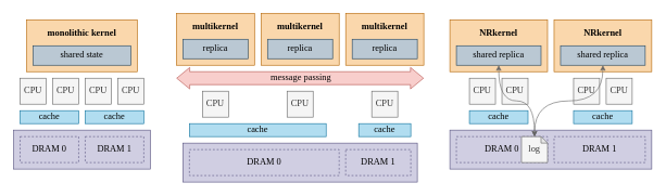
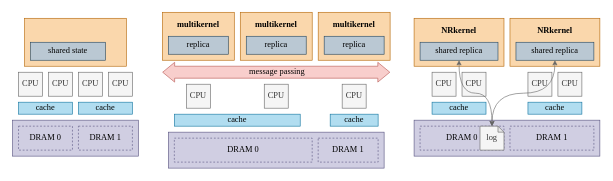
  <mxCell id="0" />
  <mxCell id="1" parent="0" />
  <mxCell id="2" value="" style="rounded=0;whiteSpace=wrap;html=1;fontFamily=Menlo;fontSize=14;fillColor=#d0cee2;strokeColor=#56517e;" parent="1" vertex="1"><mxGeometry x="20" y="200" width="210" height="60" as="geometry" /></mxCell>
  <mxCell id="3" value="" style="rounded=0;whiteSpace=wrap;html=1;fillColor=#fad7ac;strokeColor=#b46504;" parent="1" vertex="1"><mxGeometry x="40" y="30" width="170" height="80" as="geometry" /></mxCell>
- <mxCell id="4" value="&lt;b style=&quot;font-size: 14px;&quot;&gt;&lt;font face=&quot;Menlo&quot; style=&quot;font-size: 14px;&quot;&gt;monolithic kernel&lt;/font&gt;&lt;/b&gt;" style="text;html=1;strokeColor=none;fillColor=none;align=center;verticalAlign=middle;whiteSpace=wrap;rounded=0;fontSize=14;" parent="1" vertex="1"><mxGeometry x="50" y="40" width="150" height="20" as="geometry" /></mxCell>
- <mxCell id="5" value="shared state" style="text;html=1;strokeColor=#23445d;fillColor=#bac8d3;align=center;verticalAlign=middle;whiteSpace=wrap;rounded=0;fontSize=14;fontFamily=Menlo;" parent="1" vertex="1"><mxGeometry x="50" y="70" width="150" height="30" as="geometry" /></mxCell>
+ <mxCell id="5" value="shared state" style="text;html=1;strokeColor=#23445d;fillColor=#bac8d3;align=center;verticalAlign=middle;whiteSpace=wrap;rounded=0;fontSize=14;fontFamily=Menlo;" parent="1" vertex="1"><mxGeometry x="50" y="70" width="125" height="30" as="geometry" /></mxCell>
  <mxCell id="6" value="CPU" style="rounded=0;whiteSpace=wrap;html=1;fontFamily=Menlo;fontSize=14;fillColor=#f5f5f5;strokeColor=#666666;fontColor=#333333;" parent="1" vertex="1"><mxGeometry x="30" y="120" width="40" height="40" as="geometry" /></mxCell>
  <mxCell id="7" value="CPU" style="rounded=0;whiteSpace=wrap;html=1;fontFamily=Menlo;fontSize=14;fillColor=#f5f5f5;strokeColor=#666666;fontColor=#333333;" parent="1" vertex="1"><mxGeometry x="180" y="120" width="40" height="40" as="geometry" /></mxCell>
  <mxCell id="8" value="CPU" style="rounded=0;whiteSpace=wrap;html=1;fontFamily=Menlo;fontSize=14;fillColor=#f5f5f5;strokeColor=#666666;fontColor=#333333;" parent="1" vertex="1"><mxGeometry x="80" y="120" width="40" height="40" as="geometry" /></mxCell>
  <mxCell id="9" value="CPU" style="rounded=0;whiteSpace=wrap;html=1;fontFamily=Menlo;fontSize=14;fillColor=#f5f5f5;strokeColor=#666666;fontColor=#333333;" parent="1" vertex="1"><mxGeometry x="130" y="120" width="40" height="40" as="geometry" /></mxCell>
  <mxCell id="10" value="cache" style="rounded=0;whiteSpace=wrap;html=1;fontFamily=Menlo;fontSize=14;fillColor=#b1ddf0;strokeColor=#10739e;" parent="1" vertex="1"><mxGeometry x="30" y="170" width="90" height="20" as="geometry" /></mxCell>
  <mxCell id="11" value="cache" style="rounded=0;whiteSpace=wrap;html=1;fontFamily=Menlo;fontSize=14;fillColor=#b1ddf0;strokeColor=#10739e;" parent="1" vertex="1"><mxGeometry x="130" y="170" width="90" height="20" as="geometry" /></mxCell>
  <mxCell id="12" value="DRAM 0" style="rounded=0;whiteSpace=wrap;html=1;fontFamily=Menlo;fontSize=14;dashed=1;fillColor=#d0cee2;strokeColor=#56517e;" parent="1" vertex="1"><mxGeometry x="30" y="210" width="90" height="40" as="geometry" /></mxCell>
  <mxCell id="13" value="DRAM 1" style="rounded=0;whiteSpace=wrap;html=1;fontFamily=Menlo;fontSize=14;dashed=1;fillColor=#d0cee2;strokeColor=#56517e;" parent="1" vertex="1"><mxGeometry x="130" y="210" width="90" height="40" as="geometry" /></mxCell>
  <mxCell id="14" value="" style="rounded=0;whiteSpace=wrap;html=1;fontFamily=Menlo;fontSize=14;fillColor=#d0cee2;strokeColor=#56517e;" parent="1" vertex="1"><mxGeometry x="280" y="220" width="360" height="60" as="geometry" /></mxCell>
  <mxCell id="15" value="" style="rounded=0;whiteSpace=wrap;html=1;fillColor=#fad7ac;strokeColor=#b46504;" parent="1" vertex="1"><mxGeometry x="270" y="20" width="120" height="80" as="geometry" /></mxCell>
  <mxCell id="16" value="&lt;b style=&quot;font-size: 14px&quot;&gt;&lt;font face=&quot;Menlo&quot; style=&quot;font-size: 14px&quot;&gt;multikernel&lt;/font&gt;&lt;/b&gt;" style="text;html=1;strokeColor=none;fillColor=none;align=center;verticalAlign=middle;whiteSpace=wrap;rounded=0;fontSize=14;" parent="1" vertex="1"><mxGeometry x="280" y="30" width="100" height="20" as="geometry" /></mxCell>
  <mxCell id="17" value="replica" style="text;html=1;strokeColor=#23445d;fillColor=#bac8d3;align=center;verticalAlign=middle;whiteSpace=wrap;rounded=0;fontSize=14;fontFamily=Menlo;" parent="1" vertex="1"><mxGeometry x="280" y="60" width="100" height="30" as="geometry" /></mxCell>
  <mxCell id="18" value="CPU" style="rounded=0;whiteSpace=wrap;html=1;fontFamily=Menlo;fontSize=14;fillColor=#f5f5f5;strokeColor=#666666;fontColor=#333333;" parent="1" vertex="1"><mxGeometry x="310" y="140" width="40" height="40" as="geometry" /></mxCell>
  <mxCell id="19" value="cache" style="rounded=0;whiteSpace=wrap;html=1;fontFamily=Menlo;fontSize=14;fillColor=#b1ddf0;strokeColor=#10739e;" parent="1" vertex="1"><mxGeometry x="290" y="190" width="210" height="20" as="geometry" /></mxCell>
  <mxCell id="20" value="cache" style="rounded=0;whiteSpace=wrap;html=1;fontFamily=Menlo;fontSize=14;fillColor=#b1ddf0;strokeColor=#10739e;" parent="1" vertex="1"><mxGeometry x="550" y="190" width="80" height="20" as="geometry" /></mxCell>
  <mxCell id="21" value="DRAM 0" style="rounded=0;whiteSpace=wrap;html=1;fontFamily=Menlo;fontSize=14;dashed=1;fillColor=#d0cee2;strokeColor=#56517e;" parent="1" vertex="1"><mxGeometry x="290" y="230" width="230" height="40" as="geometry" /></mxCell>
  <mxCell id="22" value="DRAM 1" style="rounded=0;whiteSpace=wrap;html=1;fontFamily=Menlo;fontSize=14;dashed=1;fillColor=#d0cee2;strokeColor=#56517e;" parent="1" vertex="1"><mxGeometry x="530" y="230" width="100" height="40" as="geometry" /></mxCell>
  <mxCell id="23" value="" style="rounded=0;whiteSpace=wrap;html=1;fillColor=#fad7ac;strokeColor=#b46504;" parent="1" vertex="1"><mxGeometry x="400" y="20" width="120" height="80" as="geometry" /></mxCell>
  <mxCell id="24" value="&lt;b style=&quot;font-size: 14px&quot;&gt;&lt;font face=&quot;Menlo&quot; style=&quot;font-size: 14px&quot;&gt;multikernel&lt;/font&gt;&lt;/b&gt;" style="text;html=1;strokeColor=none;fillColor=none;align=center;verticalAlign=middle;whiteSpace=wrap;rounded=0;fontSize=14;" parent="1" vertex="1"><mxGeometry x="410" y="30" width="100" height="20" as="geometry" /></mxCell>
  <mxCell id="25" value="replica" style="text;html=1;strokeColor=#23445d;fillColor=#bac8d3;align=center;verticalAlign=middle;whiteSpace=wrap;rounded=0;fontSize=14;fontFamily=Menlo;" parent="1" vertex="1"><mxGeometry x="410" y="60" width="100" height="30" as="geometry" /></mxCell>
  <mxCell id="26" value="CPU" style="rounded=0;whiteSpace=wrap;html=1;fontFamily=Menlo;fontSize=14;fillColor=#f5f5f5;strokeColor=#666666;fontColor=#333333;" parent="1" vertex="1"><mxGeometry x="440" y="140" width="40" height="40" as="geometry" /></mxCell>
  <mxCell id="27" value="" style="rounded=0;whiteSpace=wrap;html=1;fillColor=#fad7ac;strokeColor=#b46504;" parent="1" vertex="1"><mxGeometry x="530" y="20" width="120" height="80" as="geometry" /></mxCell>
  <mxCell id="28" value="&lt;b style=&quot;font-size: 14px&quot;&gt;&lt;font face=&quot;Menlo&quot; style=&quot;font-size: 14px&quot;&gt;multikernel&lt;/font&gt;&lt;/b&gt;" style="text;html=1;strokeColor=none;fillColor=none;align=center;verticalAlign=middle;whiteSpace=wrap;rounded=0;fontSize=14;" parent="1" vertex="1"><mxGeometry x="540" y="30" width="100" height="20" as="geometry" /></mxCell>
  <mxCell id="29" value="replica" style="text;html=1;strokeColor=#23445d;fillColor=#bac8d3;align=center;verticalAlign=middle;whiteSpace=wrap;rounded=0;fontSize=14;fontFamily=Menlo;" parent="1" vertex="1"><mxGeometry x="540" y="60" width="100" height="30" as="geometry" /></mxCell>
  <mxCell id="30" value="CPU" style="rounded=0;whiteSpace=wrap;html=1;fontFamily=Menlo;fontSize=14;fillColor=#f5f5f5;strokeColor=#666666;fontColor=#333333;" parent="1" vertex="1"><mxGeometry x="570" y="140" width="40" height="40" as="geometry" /></mxCell>
  <mxCell id="31" value="" style="endArrow=classic;startArrow=classic;html=1;fontFamily=Menlo;fontSize=14;shape=flexArrow;fillColor=#f8cecc;strokeColor=#b85450;width=20;endSize=6.33;endWidth=12;startWidth=12;startSize=6.33;" parent="1" edge="1"><mxGeometry width="100" height="100" relative="1" as="geometry"><mxPoint x="270" y="120" as="sourcePoint" /><mxPoint x="650" y="120" as="targetPoint" /></mxGeometry></mxCell>
  <mxCell id="32" value="message passing" style="edgeLabel;html=1;align=center;verticalAlign=middle;resizable=0;points=[];fontSize=14;fontFamily=Menlo;labelBackgroundColor=none;" parent="31" vertex="1" connectable="0"><mxGeometry x="0.028" relative="1" as="geometry"><mxPoint x="-5" y="-2" as="offset" /></mxGeometry></mxCell>
  <mxCell id="33" value="" style="rounded=0;whiteSpace=wrap;html=1;fontFamily=Menlo;fontSize=14;fillColor=#d0cee2;strokeColor=#56517e;" parent="1" vertex="1"><mxGeometry x="690" y="200" width="310" height="60" as="geometry" /></mxCell>
  <mxCell id="34" value="" style="rounded=0;whiteSpace=wrap;html=1;fillColor=#fad7ac;strokeColor=#b46504;" parent="1" vertex="1"><mxGeometry x="690" y="30" width="150" height="80" as="geometry" /></mxCell>
  <mxCell id="35" value="&lt;b style=&quot;font-size: 14px&quot;&gt;&lt;font face=&quot;Menlo&quot; style=&quot;font-size: 14px&quot;&gt;NRkernel&lt;/font&gt;&lt;/b&gt;" style="text;html=1;strokeColor=none;fillColor=none;align=center;verticalAlign=middle;whiteSpace=wrap;rounded=0;fontSize=14;" parent="1" vertex="1"><mxGeometry x="700" y="40" width="130" height="20" as="geometry" /></mxCell>
  <mxCell id="36" value="shared replica" style="text;html=1;strokeColor=#23445d;fillColor=#bac8d3;align=center;verticalAlign=middle;whiteSpace=wrap;rounded=0;fontSize=14;fontFamily=Menlo;" parent="1" vertex="1"><mxGeometry x="700" y="70" width="130" height="30" as="geometry" /></mxCell>
  <mxCell id="37" value="CPU" style="rounded=0;whiteSpace=wrap;html=1;fontFamily=Menlo;fontSize=14;fillColor=#f5f5f5;strokeColor=#666666;fontColor=#333333;" parent="1" vertex="1"><mxGeometry x="720" y="120" width="40" height="40" as="geometry" /></mxCell>
  <mxCell id="38" value="cache" style="rounded=0;whiteSpace=wrap;html=1;fontFamily=Menlo;fontSize=14;fillColor=#b1ddf0;strokeColor=#10739e;" parent="1" vertex="1"><mxGeometry x="720" y="170" width="90" height="20" as="geometry" /></mxCell>
  <mxCell id="39" value="cache" style="rounded=0;whiteSpace=wrap;html=1;fontFamily=Menlo;fontSize=14;fillColor=#b1ddf0;strokeColor=#10739e;" parent="1" vertex="1"><mxGeometry x="880" y="170" width="90" height="20" as="geometry" /></mxCell>
  <mxCell id="40" value="DRAM 0" style="rounded=0;whiteSpace=wrap;html=1;fontFamily=Menlo;fontSize=14;dashed=1;fillColor=#d0cee2;strokeColor=#56517e;" parent="1" vertex="1"><mxGeometry x="700" y="210" width="140" height="40" as="geometry" /></mxCell>
  <mxCell id="41" value="DRAM 1" style="rounded=0;whiteSpace=wrap;html=1;fontFamily=Menlo;fontSize=14;dashed=1;fillColor=#d0cee2;strokeColor=#56517e;" parent="1" vertex="1"><mxGeometry x="850" y="210" width="140" height="40" as="geometry" /></mxCell>
  <mxCell id="42" value="CPU" style="rounded=0;whiteSpace=wrap;html=1;fontFamily=Menlo;fontSize=14;fillColor=#f5f5f5;strokeColor=#666666;fontColor=#333333;" parent="1" vertex="1"><mxGeometry x="770" y="120" width="40" height="40" as="geometry" /></mxCell>
  <mxCell id="43" value="" style="rounded=0;whiteSpace=wrap;html=1;fillColor=#fad7ac;strokeColor=#b46504;" parent="1" vertex="1"><mxGeometry x="850" y="30" width="150" height="80" as="geometry" /></mxCell>
  <mxCell id="44" value="&lt;b style=&quot;font-size: 14px&quot;&gt;&lt;font face=&quot;Menlo&quot; style=&quot;font-size: 14px&quot;&gt;NRkernel&lt;/font&gt;&lt;/b&gt;" style="text;html=1;strokeColor=none;fillColor=none;align=center;verticalAlign=middle;whiteSpace=wrap;rounded=0;fontSize=14;" parent="1" vertex="1"><mxGeometry x="860" y="40" width="130" height="20" as="geometry" /></mxCell>
  <mxCell id="45" value="shared replica" style="text;html=1;strokeColor=#23445d;fillColor=#bac8d3;align=center;verticalAlign=middle;whiteSpace=wrap;rounded=0;fontSize=14;fontFamily=Menlo;" parent="1" vertex="1"><mxGeometry x="860" y="70" width="130" height="30" as="geometry" /></mxCell>
  <mxCell id="46" value="CPU" style="rounded=0;whiteSpace=wrap;html=1;fontFamily=Menlo;fontSize=14;fillColor=#f5f5f5;strokeColor=#666666;fontColor=#333333;" parent="1" vertex="1"><mxGeometry x="880" y="120" width="40" height="40" as="geometry" /></mxCell>
  <mxCell id="47" value="CPU" style="rounded=0;whiteSpace=wrap;html=1;fontFamily=Menlo;fontSize=14;fillColor=#f5f5f5;strokeColor=#666666;fontColor=#333333;" parent="1" vertex="1"><mxGeometry x="930" y="120" width="40" height="40" as="geometry" /></mxCell>
  <mxCell id="48" value="log" style="shape=note;whiteSpace=wrap;html=1;backgroundOutline=1;darkOpacity=0.05;labelBackgroundColor=none;fontFamily=Menlo;fontSize=14;fillColor=#f5f5f5;strokeColor=#666666;fontColor=#333333;size=10;" parent="1" vertex="1"><mxGeometry x="800" y="210" width="40" height="40" as="geometry" /></mxCell>
  <mxCell id="49" style="edgeStyle=orthogonalEdgeStyle;rounded=0;orthogonalLoop=1;jettySize=auto;html=1;exitX=0.5;exitY=1;exitDx=0;exitDy=0;entryX=0.5;entryY=0;entryDx=0;entryDy=0;entryPerimeter=0;fontFamily=Menlo;fontSize=14;fillColor=#f5f5f5;curved=1;startArrow=classic;startFill=1;strokeColor=#666666;" parent="1" source="36" target="48" edge="1"><mxGeometry relative="1" as="geometry" /></mxCell>
  <mxCell id="50" style="edgeStyle=orthogonalEdgeStyle;curved=1;rounded=0;orthogonalLoop=1;jettySize=auto;html=1;exitX=0.5;exitY=1;exitDx=0;exitDy=0;entryX=0.5;entryY=0;entryDx=0;entryDy=0;entryPerimeter=0;fontFamily=Menlo;fontSize=14;startArrow=classic;startFill=1;fillColor=#f5f5f5;strokeColor=#666666;" parent="1" source="45" target="48" edge="1"><mxGeometry relative="1" as="geometry" /></mxCell>
